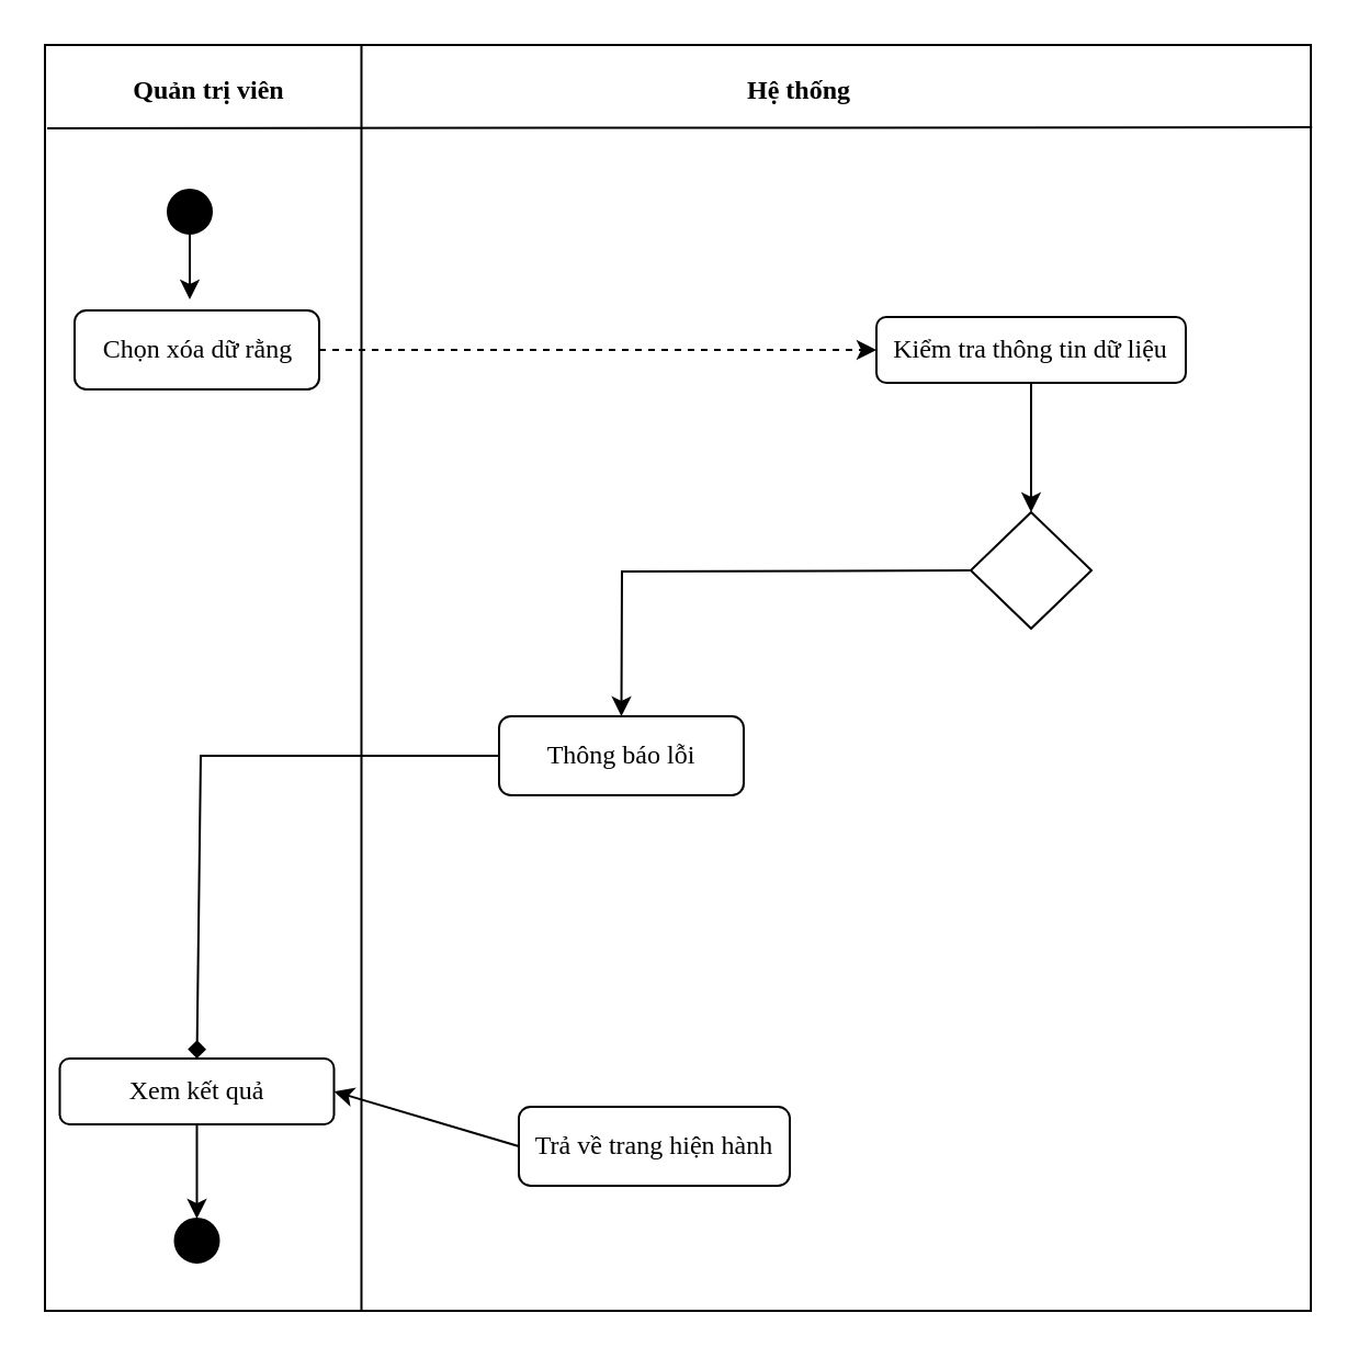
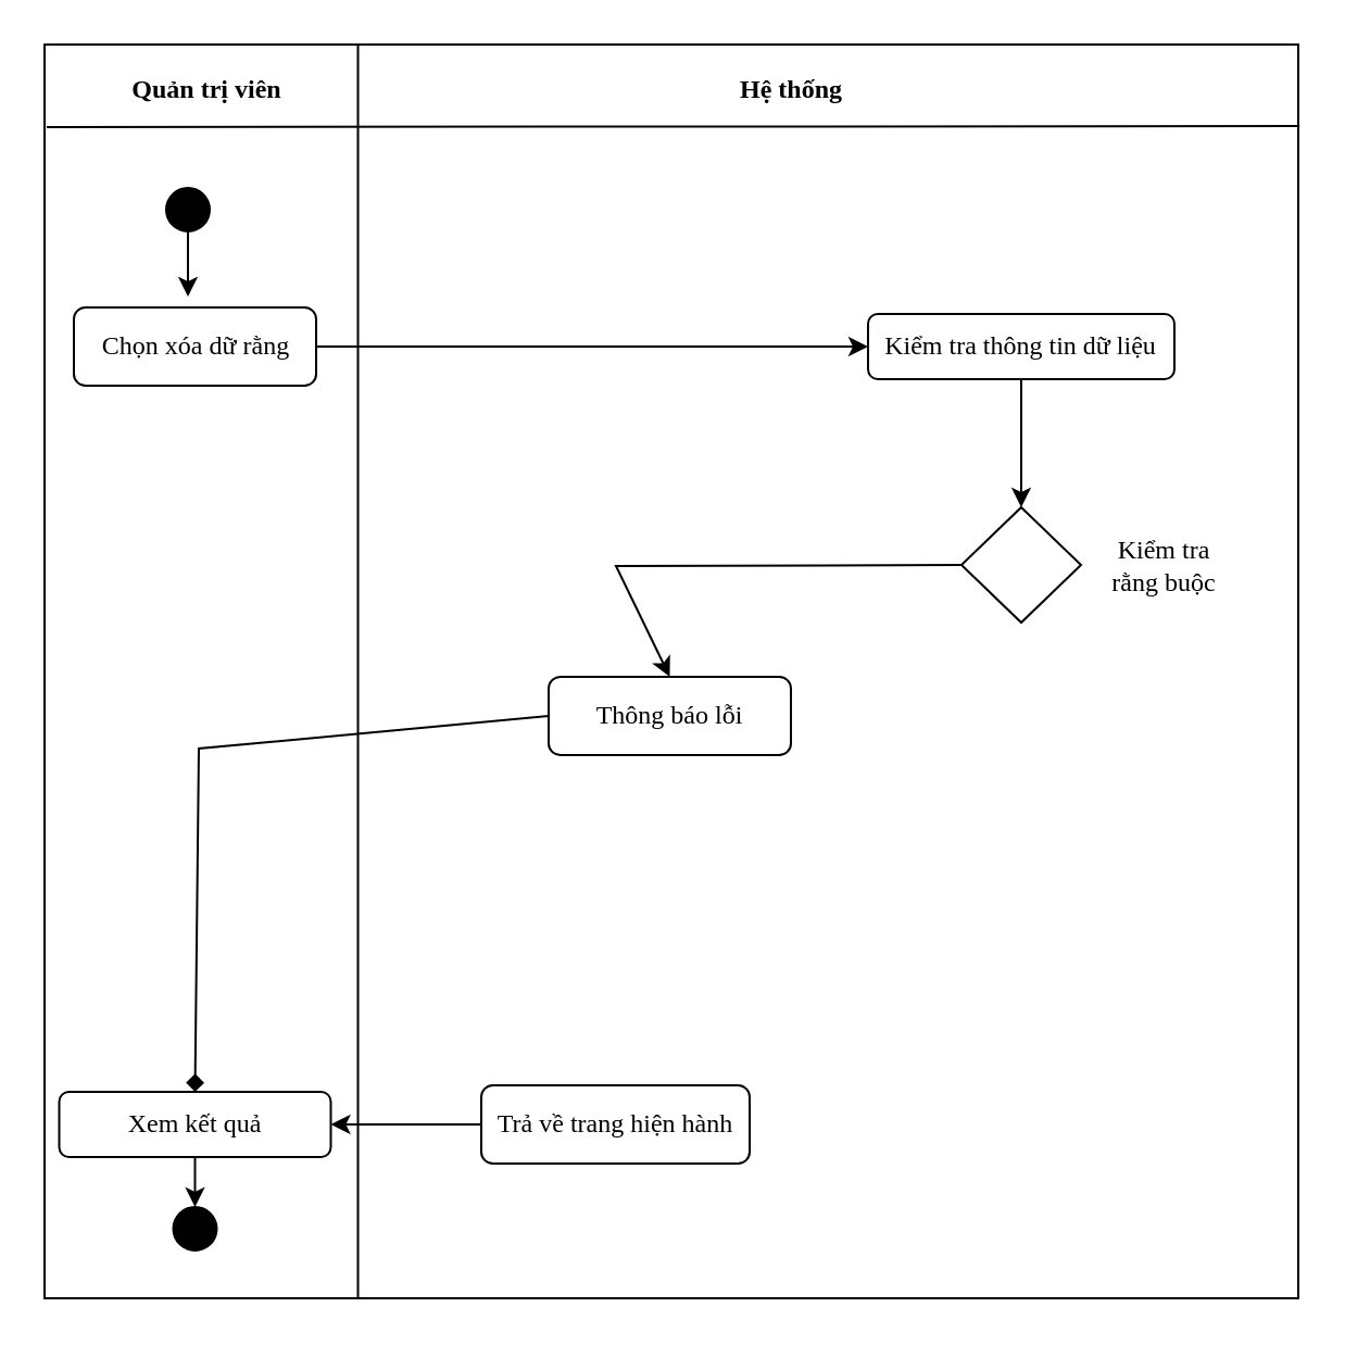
  <mxCell id="0" />
  <mxCell id="1" parent="0" />
  <mxCell id="2" value="" style="whiteSpace=wrap;html=1;aspect=fixed;" vertex="1" parent="1"><mxGeometry x="20" y="20" width="577" height="577" as="geometry" /></mxCell>
  <mxCell id="3" value="" style="endArrow=none;html=1;rounded=0;entryX=0.25;entryY=0;entryDx=0;entryDy=0;exitX=0.25;exitY=1;exitDx=0;exitDy=0;" edge="1" parent="1" source="2" target="2"><mxGeometry width="50" height="50" relative="1" as="geometry"><mxPoint x="221" y="366" as="sourcePoint" /><mxPoint x="271" y="316" as="targetPoint" /></mxGeometry></mxCell>
  <mxCell id="4" value="" style="endArrow=none;html=1;rounded=0;entryX=1.001;entryY=0.065;entryDx=0;entryDy=0;entryPerimeter=0;" edge="1" parent="1" target="2"><mxGeometry width="50" height="50" relative="1" as="geometry"><mxPoint x="21" y="58" as="sourcePoint" /><mxPoint x="633.48" y="62.22" as="targetPoint" /></mxGeometry></mxCell>
  <mxCell id="5" value="&lt;h4&gt;&lt;font face=&quot;Times New Roman&quot;&gt;Quản trị viên&lt;/font&gt;&lt;/h4&gt;" style="text;html=1;strokeColor=none;fillColor=none;align=center;verticalAlign=middle;whiteSpace=wrap;rounded=0;" vertex="1" parent="1"><mxGeometry x="51" y="26" width="88" height="30" as="geometry" /></mxCell>
  <mxCell id="6" value="&lt;h4&gt;&lt;font face=&quot;Times New Roman&quot;&gt;Hệ thống&lt;/font&gt;&lt;/h4&gt;" style="text;html=1;strokeColor=none;fillColor=none;align=center;verticalAlign=middle;whiteSpace=wrap;rounded=0;" vertex="1" parent="1"><mxGeometry x="329" y="26" width="70" height="30" as="geometry" /></mxCell>
  <mxCell id="7" value="" style="ellipse;whiteSpace=wrap;html=1;aspect=fixed;strokeColor=#000000;fillColor=#000000;" vertex="1" parent="1"><mxGeometry x="76" y="86" width="20" height="20" as="geometry" /></mxCell>
  <mxCell id="8" value="" style="endArrow=classic;html=1;rounded=0;exitX=0.5;exitY=1;exitDx=0;exitDy=0;" edge="1" parent="1" source="7"><mxGeometry width="50" height="50" relative="1" as="geometry"><mxPoint x="241" y="266" as="sourcePoint" /><mxPoint x="86" y="136" as="targetPoint" /></mxGeometry></mxCell>
  <mxCell id="9" value="&lt;pre&gt;&lt;font face=&quot;Times New Roman&quot;&gt;Chọn xóa dữ rằng&lt;/font&gt;&lt;/pre&gt;" style="rounded=1;whiteSpace=wrap;html=1;" vertex="1" parent="1"><mxGeometry x="33.5" y="141" width="111.5" height="36" as="geometry" /></mxCell>
  <mxCell id="10" value="&lt;pre&gt;&lt;font face=&quot;Times New Roman&quot;&gt;Kiểm tra thông tin dữ liệu&lt;/font&gt;&lt;/pre&gt;" style="rounded=1;whiteSpace=wrap;html=1;" vertex="1" parent="1"><mxGeometry x="399" y="144" width="141" height="30" as="geometry" /></mxCell>
- <mxCell id="11" value="&lt;pre&gt;&lt;font face=&quot;Times New Roman&quot;&gt;Xem kết quả&lt;/font&gt;&lt;/pre&gt;" style="rounded=1;whiteSpace=wrap;html=1;" vertex="1" parent="1"><mxGeometry x="26.75" y="482" width="125" height="30" as="geometry" /></mxCell>
+ <mxCell id="11" value="&lt;pre&gt;&lt;font face=&quot;Times New Roman&quot;&gt;Xem kết quả&lt;/font&gt;&lt;/pre&gt;" style="rounded=1;whiteSpace=wrap;html=1;" vertex="1" parent="1"><mxGeometry x="26.75" y="502" width="125" height="30" as="geometry" /></mxCell>
  <mxCell id="12" value="" style="ellipse;whiteSpace=wrap;html=1;aspect=fixed;strokeColor=#000000;fillColor=#000000;" vertex="1" parent="1"><mxGeometry x="79.25" y="555" width="20" height="20" as="geometry" /></mxCell>
  <mxCell id="13" value="" style="endArrow=classic;html=1;rounded=0;exitX=0.5;exitY=1;exitDx=0;exitDy=0;entryX=0.5;entryY=0;entryDx=0;entryDy=0;" edge="1" parent="1" source="11" target="12"><mxGeometry width="50" height="50" relative="1" as="geometry"><mxPoint x="121" y="606" as="sourcePoint" /><mxPoint x="121" y="636" as="targetPoint" /></mxGeometry></mxCell>
- <mxCell id="14" value="" style="endArrow=classic;html=1;rounded=0;exitX=1;exitY=0.5;exitDx=0;exitDy=0;entryX=0;entryY=0.5;entryDx=0;entryDy=0;dashed=1;" edge="1" parent="1" source="9" target="10"><mxGeometry width="50" height="50" relative="1" as="geometry"><mxPoint x="252" y="160" as="sourcePoint" /><mxPoint x="302" y="110" as="targetPoint" /></mxGeometry></mxCell>
+ <mxCell id="14" value="" style="endArrow=classic;html=1;rounded=0;exitX=1;exitY=0.5;exitDx=0;exitDy=0;entryX=0;entryY=0.5;entryDx=0;entryDy=0;" edge="1" parent="1" source="9" target="10"><mxGeometry width="50" height="50" relative="1" as="geometry"><mxPoint x="252" y="160" as="sourcePoint" /><mxPoint x="302" y="110" as="targetPoint" /></mxGeometry></mxCell>
  <mxCell id="15" value="" style="rhombus;whiteSpace=wrap;html=1;" vertex="1" parent="1"><mxGeometry x="442" y="233" width="55" height="53" as="geometry" /></mxCell>
+ <mxCell id="16" value="&lt;font face=&quot;Times New Roman&quot;&gt;Kiểm tra&lt;br&gt;rằng buộc&lt;br&gt;&lt;/font&gt;" style="text;html=1;strokeColor=none;fillColor=none;align=center;verticalAlign=middle;whiteSpace=wrap;rounded=0;" vertex="1" parent="1"><mxGeometry x="497" y="244.5" width="77" height="30" as="geometry" /></mxCell>
  <mxCell id="17" value="" style="endArrow=classic;html=1;rounded=0;exitX=0.5;exitY=1;exitDx=0;exitDy=0;entryX=0.5;entryY=0;entryDx=0;entryDy=0;" edge="1" parent="1" source="10" target="15"><mxGeometry width="50" height="50" relative="1" as="geometry"><mxPoint x="252" y="275" as="sourcePoint" /><mxPoint x="302" y="225" as="targetPoint" /></mxGeometry></mxCell>
- <mxCell id="18" value="&lt;pre&gt;&lt;font face=&quot;Times New Roman&quot;&gt;Thông báo lỗi&lt;/font&gt;&lt;/pre&gt;" style="rounded=1;whiteSpace=wrap;html=1;" vertex="1" parent="1"><mxGeometry x="227" y="326" width="111.5" height="36" as="geometry" /></mxCell>
+ <mxCell id="18" value="&lt;pre&gt;&lt;font face=&quot;Times New Roman&quot;&gt;Thông báo lỗi&lt;/font&gt;&lt;/pre&gt;" style="rounded=1;whiteSpace=wrap;html=1;" vertex="1" parent="1"><mxGeometry x="252" y="311" width="111.5" height="36" as="geometry" /></mxCell>
  <mxCell id="19" value="" style="endArrow=diamond;html=1;rounded=0;exitX=0;exitY=0.5;exitDx=0;exitDy=0;entryX=0.5;entryY=0;entryDx=0;entryDy=0;" edge="1" parent="1" source="18" target="11"><mxGeometry width="50" height="50" relative="1" as="geometry"><mxPoint x="252" y="263" as="sourcePoint" /><mxPoint x="302" y="213" as="targetPoint" /><Array as="points"><mxPoint x="91" y="344" /></Array></mxGeometry></mxCell>
- <mxCell id="20" value="&lt;pre&gt;&lt;font face=&quot;Times New Roman&quot;&gt;Trả về trang hiện hành&lt;/font&gt;&lt;/pre&gt;" style="rounded=1;whiteSpace=wrap;html=1;" vertex="1" parent="1"><mxGeometry x="236" y="504" width="123.5" height="36" as="geometry" /></mxCell>
+ <mxCell id="20" value="&lt;pre&gt;&lt;font face=&quot;Times New Roman&quot;&gt;Trả về trang hiện hành&lt;/font&gt;&lt;/pre&gt;" style="rounded=1;whiteSpace=wrap;html=1;" vertex="1" parent="1"><mxGeometry x="221" y="499" width="123.5" height="36" as="geometry" /></mxCell>
  <mxCell id="21" value="" style="endArrow=classic;html=1;rounded=0;exitX=0;exitY=0.5;exitDx=0;exitDy=0;entryX=1;entryY=0.5;entryDx=0;entryDy=0;" edge="1" parent="1" source="20" target="11"><mxGeometry width="50" height="50" relative="1" as="geometry"><mxPoint x="252" y="251" as="sourcePoint" /><mxPoint x="302" y="201" as="targetPoint" /></mxGeometry></mxCell>
  <mxCell id="22" value="" style="endArrow=classic;html=1;rounded=0;exitX=0;exitY=0.5;exitDx=0;exitDy=0;entryX=0.5;entryY=0;entryDx=0;entryDy=0;" edge="1" parent="1" source="15" target="18"><mxGeometry width="50" height="50" relative="1" as="geometry"><mxPoint x="252" y="240" as="sourcePoint" /><mxPoint x="302" y="190" as="targetPoint" /><Array as="points"><mxPoint x="283" y="260" /></Array></mxGeometry></mxCell>
